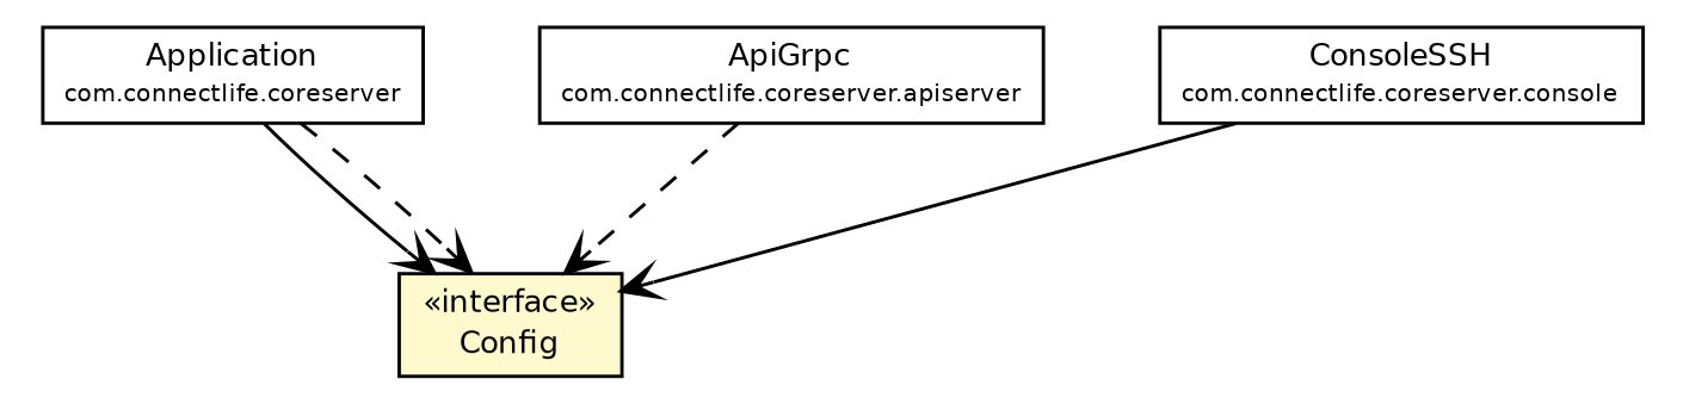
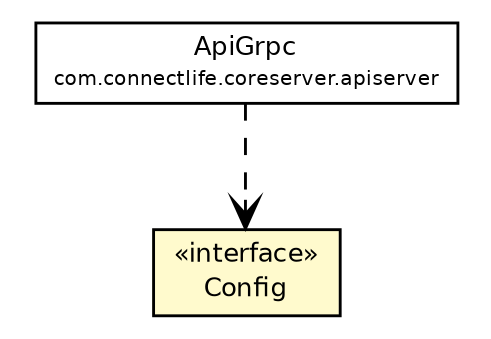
  digraph {
    nodesep=0.25
    ranksep=0.5
    node [fontcolor=black fontname=Helvetica fontsize=9.0 shape=plaintext]
    edge [arrowhead=open color=black fontcolor=black fontname=Helvetica fontsize=10.0 headport=p labelfontname=Helvetica labelfontsize=10 tailport=p]
-   n1 [label=<<table title="com.connectlife.coreserver.Application" border="0" cellborder="1" cellspacing="0" cellpadding="2" port="p" href="../Application.html"> 		<tr><td><table border="0" cellspacing="0" cellpadding="1"> <tr><td align="center" balign="center"> Application </td></tr> <tr><td align="center" balign="center"><font point-size="7.0"> com.connectlife.coreserver </font></td></tr> 		</table></td></tr> 		</table>>]
    n2 [label=<<table title="com.connectlife.coreserver.config.Config" border="0" cellborder="1" cellspacing="0" cellpadding="2" port="p" bgcolor="lemonChiffon" href="./Config.html"> 		<tr><td><table border="0" cellspacing="0" cellpadding="1"> <tr><td align="center" balign="center"> &#171;interface&#187; </td></tr> <tr><td align="center" balign="center"> Config </td></tr> 		</table></td></tr> 		</table>>]
    n3 [label=<<table title="com.connectlife.coreserver.apiserver.ApiGrpc" border="0" cellborder="1" cellspacing="0" cellpadding="2" port="p" href="../apiserver/ApiGrpc.html"> 		<tr><td><table border="0" cellspacing="0" cellpadding="1"> <tr><td align="center" balign="center"> ApiGrpc </td></tr> <tr><td align="center" balign="center"><font point-size="7.0"> com.connectlife.coreserver.apiserver </font></td></tr> 		</table></td></tr> 		</table>>]
-   n4 [label=<<table title="com.connectlife.coreserver.console.ConsoleSSH" border="0" cellborder="1" cellspacing="0" cellpadding="2" port="p" href="../console/ConsoleSSH.html"> 		<tr><td><table border="0" cellspacing="0" cellpadding="1"> <tr><td align="center" balign="center"> ConsoleSSH </td></tr> <tr><td align="center" balign="center"><font point-size="7.0"> com.connectlife.coreserver.console </font></td></tr> 		</table></td></tr> 		</table>>]
-   n1 -> n2
-   n1 -> n2 [style=dashed]
    n3 -> n2 [style=dashed]
-   n4 -> n2
  }
